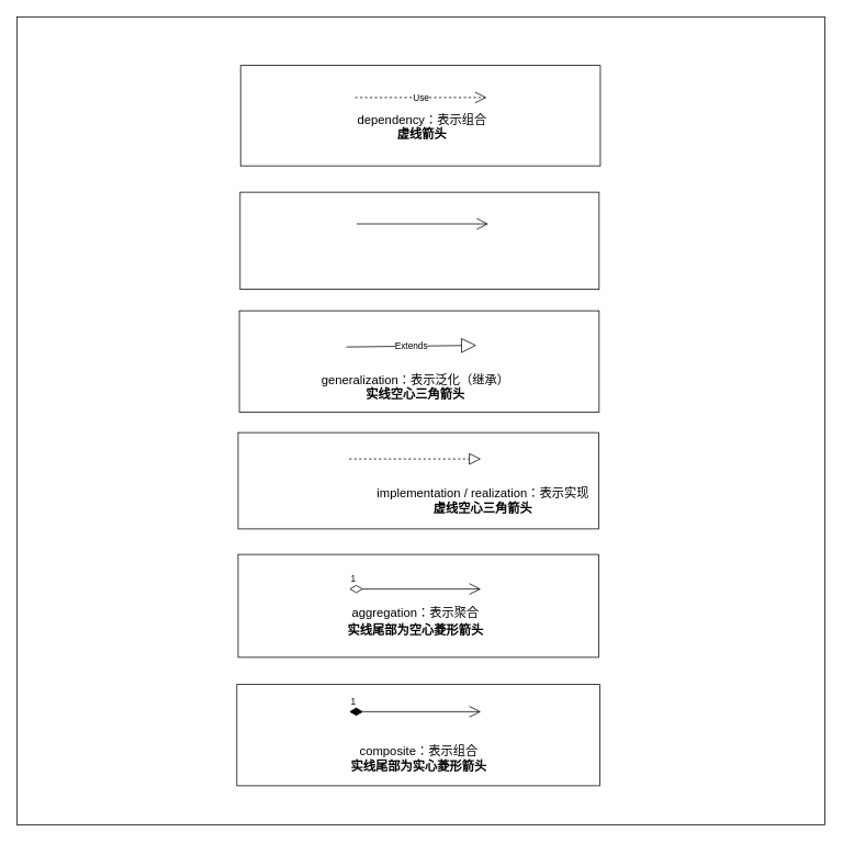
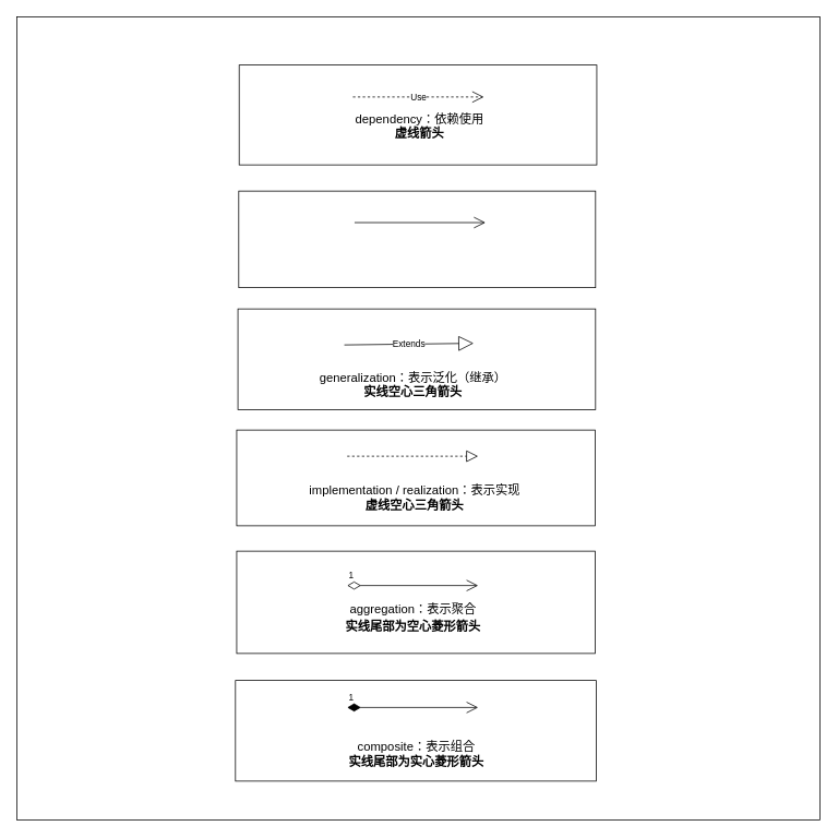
  <mxCell id="0" />
  <mxCell id="1" parent="0" />
  <mxCell id="2" value="Use" style="endArrow=open;endSize=12;dashed=1;html=1;rounded=0;" parent="1" edge="1"><mxGeometry width="160" relative="1" as="geometry"><mxPoint x="430.75" y="118" as="sourcePoint" /><mxPoint x="590.75" y="118" as="targetPoint" /></mxGeometry></mxCell>
- <mxCell id="3" value="&lt;font style=&quot;font-size: 15px;&quot;&gt;dependency：表示组合&lt;br&gt;&lt;b&gt;虚线箭头&lt;/b&gt;&lt;br&gt;&lt;/font&gt;" style="text;html=1;align=center;verticalAlign=middle;resizable=0;points=[];autosize=1;strokeColor=none;fillColor=none;" parent="1" vertex="1"><mxGeometry x="424.75" y="129" width="175" height="48" as="geometry" /></mxCell>
+ <mxCell id="3" value="&lt;font style=&quot;font-size: 15px;&quot;&gt;dependency：依赖使用&lt;br&gt;&lt;b&gt;虚线箭头&lt;/b&gt;&lt;br&gt;&lt;/font&gt;" style="text;html=1;align=center;verticalAlign=middle;resizable=0;points=[];autosize=1;strokeColor=none;fillColor=none;" parent="1" vertex="1"><mxGeometry x="424.75" y="129" width="175" height="48" as="geometry" /></mxCell>
  <mxCell id="4" value="Extends" style="endArrow=block;endSize=16;endFill=0;html=1;rounded=0;movable=1;resizable=1;rotatable=1;deletable=1;editable=1;locked=0;connectable=1;" parent="1" edge="1"><mxGeometry width="160" relative="1" as="geometry"><mxPoint x="420.25" y="421" as="sourcePoint" /><mxPoint x="578.25" y="419" as="targetPoint" /></mxGeometry></mxCell>
  <mxCell id="5" value="&lt;p style=&quot;line-height: 140%;&quot;&gt;&lt;font style=&quot;font-size: 15px;&quot;&gt;generalization：表示泛化（继承）&lt;br&gt;&lt;b&gt;实线空心三角箭头&lt;/b&gt;&lt;/font&gt;&lt;/p&gt;" style="text;html=1;align=center;verticalAlign=middle;resizable=1;points=[];autosize=1;strokeColor=none;fillColor=none;movable=1;rotatable=1;deletable=1;editable=1;locked=0;connectable=1;" parent="1" vertex="1"><mxGeometry x="380.75" y="434" width="246" height="71" as="geometry" /></mxCell>
- <mxCell id="6" value="&lt;font style=&quot;font-size: 15px;&quot;&gt;implementation / realization：表示实现&lt;br&gt;&lt;b&gt;虚线空心三角箭头&lt;/b&gt;&lt;br&gt;&lt;/font&gt;" style="text;html=1;align=center;verticalAlign=middle;resizable=1;points=[];autosize=1;strokeColor=none;fillColor=none;movable=1;rotatable=1;deletable=1;editable=1;locked=0;connectable=1;" parent="1" vertex="1"><mxGeometry x="447.75" y="583" width="276" height="48" as="geometry" /></mxCell>
+ <mxCell id="6" value="&lt;font style=&quot;font-size: 15px;&quot;&gt;implementation / realization：表示实现&lt;br&gt;&lt;b&gt;虚线空心三角箭头&lt;/b&gt;&lt;br&gt;&lt;/font&gt;" style="text;html=1;align=center;verticalAlign=middle;resizable=1;points=[];autosize=1;strokeColor=none;fillColor=none;movable=1;rotatable=1;deletable=1;editable=1;locked=0;connectable=1;" parent="1" vertex="1"><mxGeometry x="367.75" y="583" width="276" height="48" as="geometry" /></mxCell>
  <mxCell id="7" value="1" style="endArrow=open;html=1;endSize=12;startArrow=diamondThin;startSize=14;startFill=0;edgeStyle=orthogonalEdgeStyle;align=left;verticalAlign=bottom;rounded=0;" parent="1" edge="1"><mxGeometry x="-1" y="3" relative="1" as="geometry"><mxPoint x="423.75" y="715" as="sourcePoint" /><mxPoint x="583.75" y="715" as="targetPoint" /></mxGeometry></mxCell>
  <mxCell id="8" value="" style="endArrow=block;dashed=1;endFill=0;endSize=12;html=1;rounded=0;movable=1;resizable=1;rotatable=1;deletable=1;editable=1;locked=0;connectable=1;" parent="1" edge="1"><mxGeometry width="160" relative="1" as="geometry"><mxPoint x="423.75" y="557" as="sourcePoint" /><mxPoint x="583.75" y="557" as="targetPoint" /></mxGeometry></mxCell>
  <mxCell id="9" value="" style="rounded=0;whiteSpace=wrap;html=1;fillColor=none;movable=1;resizable=1;rotatable=1;deletable=1;editable=1;locked=0;connectable=1;" parent="1" vertex="1"><mxGeometry x="290.25" y="377" width="437" height="123" as="geometry" /></mxCell>
  <mxCell id="10" value="1" style="endArrow=open;html=1;endSize=12;startArrow=diamondThin;startSize=14;startFill=1;edgeStyle=orthogonalEdgeStyle;align=left;verticalAlign=bottom;rounded=0;movable=1;resizable=1;rotatable=1;deletable=1;editable=1;locked=0;connectable=1;" parent="1" edge="1"><mxGeometry x="-1" y="3" relative="1" as="geometry"><mxPoint x="423.75" y="864" as="sourcePoint" /><mxPoint x="583.75" y="864" as="targetPoint" /></mxGeometry></mxCell>
  <mxCell id="11" value="&lt;p style=&quot;line-height: 170%;&quot;&gt;&lt;font style=&quot;font-size: 15px;&quot;&gt;aggregation：表示聚合&lt;br&gt;&lt;b&gt;实线尾部为空心菱形箭头&lt;/b&gt;&lt;br&gt;&lt;/font&gt;&lt;/p&gt;" style="text;html=1;align=center;verticalAlign=middle;resizable=0;points=[];autosize=1;strokeColor=none;fillColor=none;" parent="1" vertex="1"><mxGeometry x="412.25" y="716" width="183" height="78" as="geometry" /></mxCell>
  <mxCell id="12" value="&lt;p style=&quot;line-height: 150%;&quot;&gt;&lt;font style=&quot;font-size: 15px;&quot;&gt;composite：表示组合&lt;br&gt;&lt;b&gt;实线尾部为实心菱形箭头&lt;/b&gt;&lt;/font&gt;&lt;br&gt;&lt;/p&gt;" style="text;html=1;align=center;verticalAlign=middle;resizable=1;points=[];autosize=1;strokeColor=none;fillColor=none;movable=1;rotatable=1;deletable=1;editable=1;locked=0;connectable=1;" parent="1" vertex="1"><mxGeometry x="416.25" y="884" width="183" height="74" as="geometry" /></mxCell>
  <mxCell id="13" value="" style="rounded=0;whiteSpace=wrap;html=1;fillColor=none;movable=1;resizable=1;rotatable=1;deletable=1;editable=1;locked=0;connectable=1;" parent="1" vertex="1"><mxGeometry x="288.75" y="525" width="438" height="117" as="geometry" /></mxCell>
  <mxCell id="14" value="" style="rounded=0;whiteSpace=wrap;html=1;fillColor=none;movable=1;resizable=1;rotatable=1;deletable=1;editable=1;locked=0;connectable=1;" parent="1" vertex="1"><mxGeometry x="288.75" y="673" width="438" height="125" as="geometry" /></mxCell>
  <mxCell id="15" value="" style="rounded=0;whiteSpace=wrap;html=1;fillColor=none;movable=1;resizable=1;rotatable=1;deletable=1;editable=1;locked=0;connectable=1;" parent="1" vertex="1"><mxGeometry x="287.25" y="831" width="441" height="123" as="geometry" /></mxCell>
  <mxCell id="16" value="" style="rounded=0;whiteSpace=wrap;html=1;fillColor=none;movable=1;resizable=1;rotatable=1;deletable=1;editable=1;locked=0;connectable=1;" parent="1" vertex="1"><mxGeometry x="291.75" y="79" width="437" height="122" as="geometry" /></mxCell>
  <mxCell id="17" value="" style="rounded=0;whiteSpace=wrap;html=1;fillColor=none;movable=1;resizable=1;rotatable=1;deletable=1;editable=1;locked=0;connectable=1;" parent="1" vertex="1"><mxGeometry x="291.25" y="233" width="436" height="118" as="geometry" /></mxCell>
  <mxCell id="18" value="" style="endArrow=open;endFill=1;endSize=12;html=1;rounded=0;" parent="1" edge="1"><mxGeometry width="160" relative="1" as="geometry"><mxPoint x="432.75" y="271.5" as="sourcePoint" /><mxPoint x="592.75" y="271.5" as="targetPoint" /></mxGeometry></mxCell>
  <mxCell id="19" value="" style="whiteSpace=wrap;html=1;aspect=fixed;align=center;verticalAlign=middle;fontFamily=Helvetica;fontSize=12;fontColor=default;fillColor=none;gradientColor=none;movable=1;resizable=1;rotatable=1;deletable=1;editable=1;locked=0;connectable=1;" parent="1" vertex="1"><mxGeometry x="20" y="20" width="981.5" height="981.5" as="geometry" /></mxCell>
